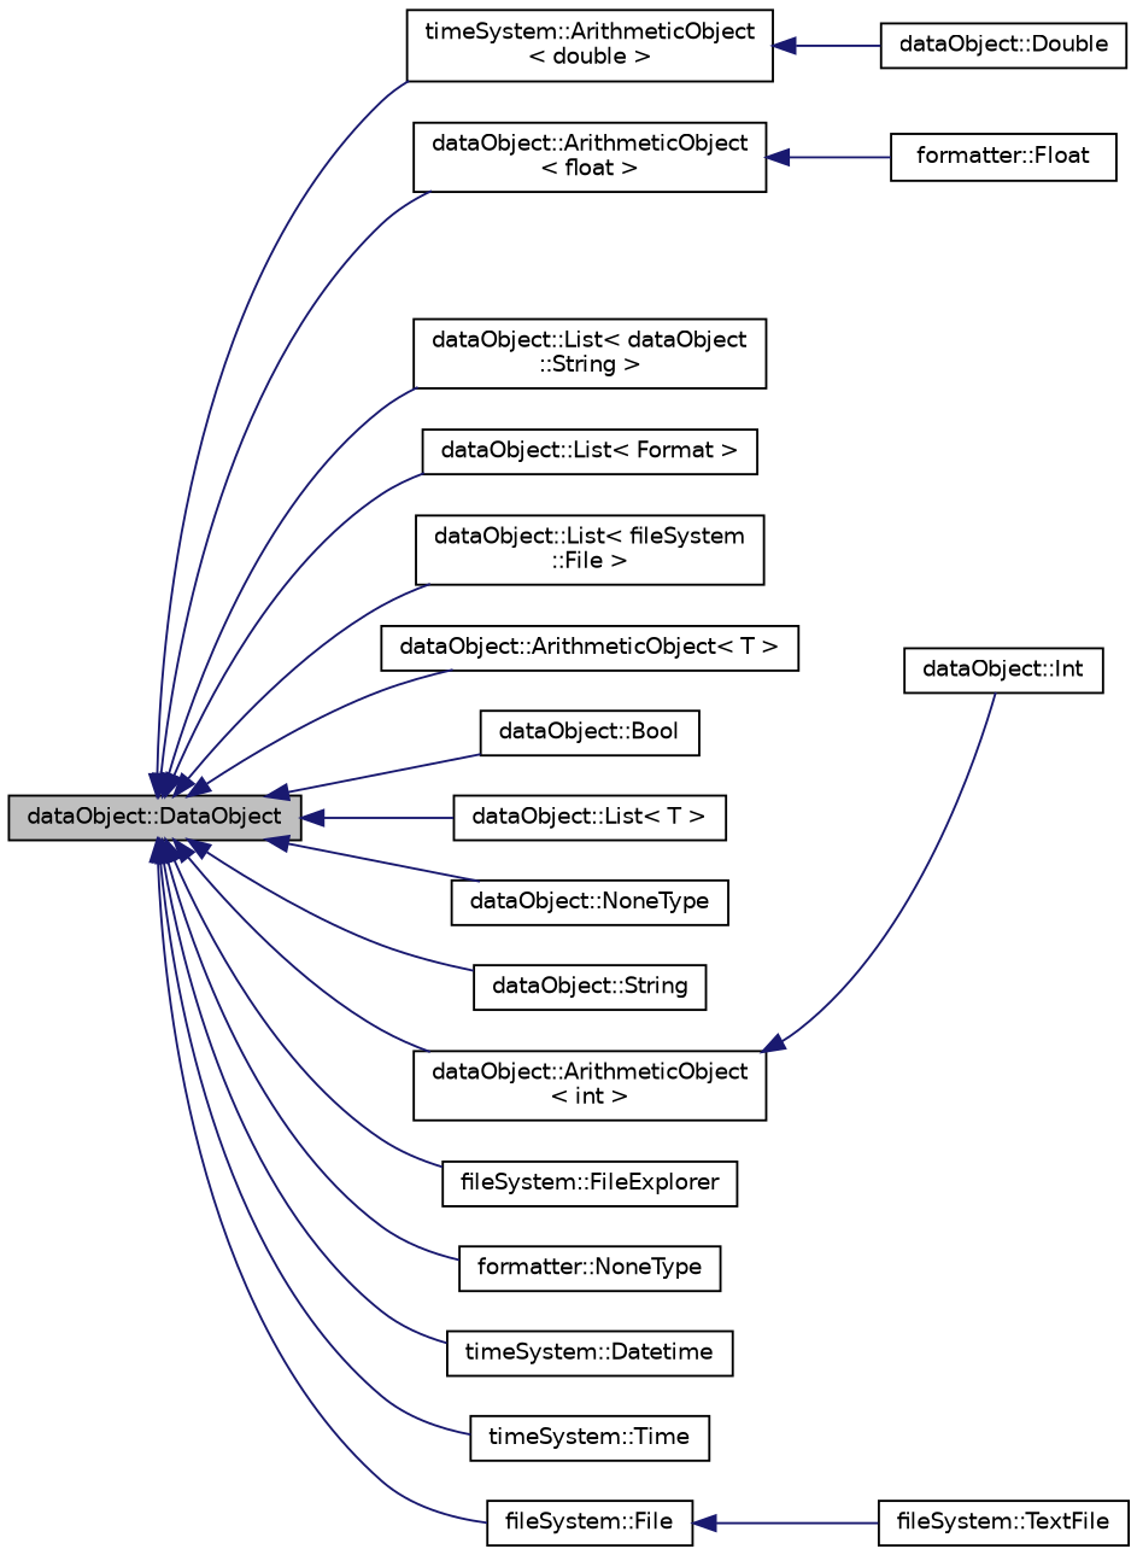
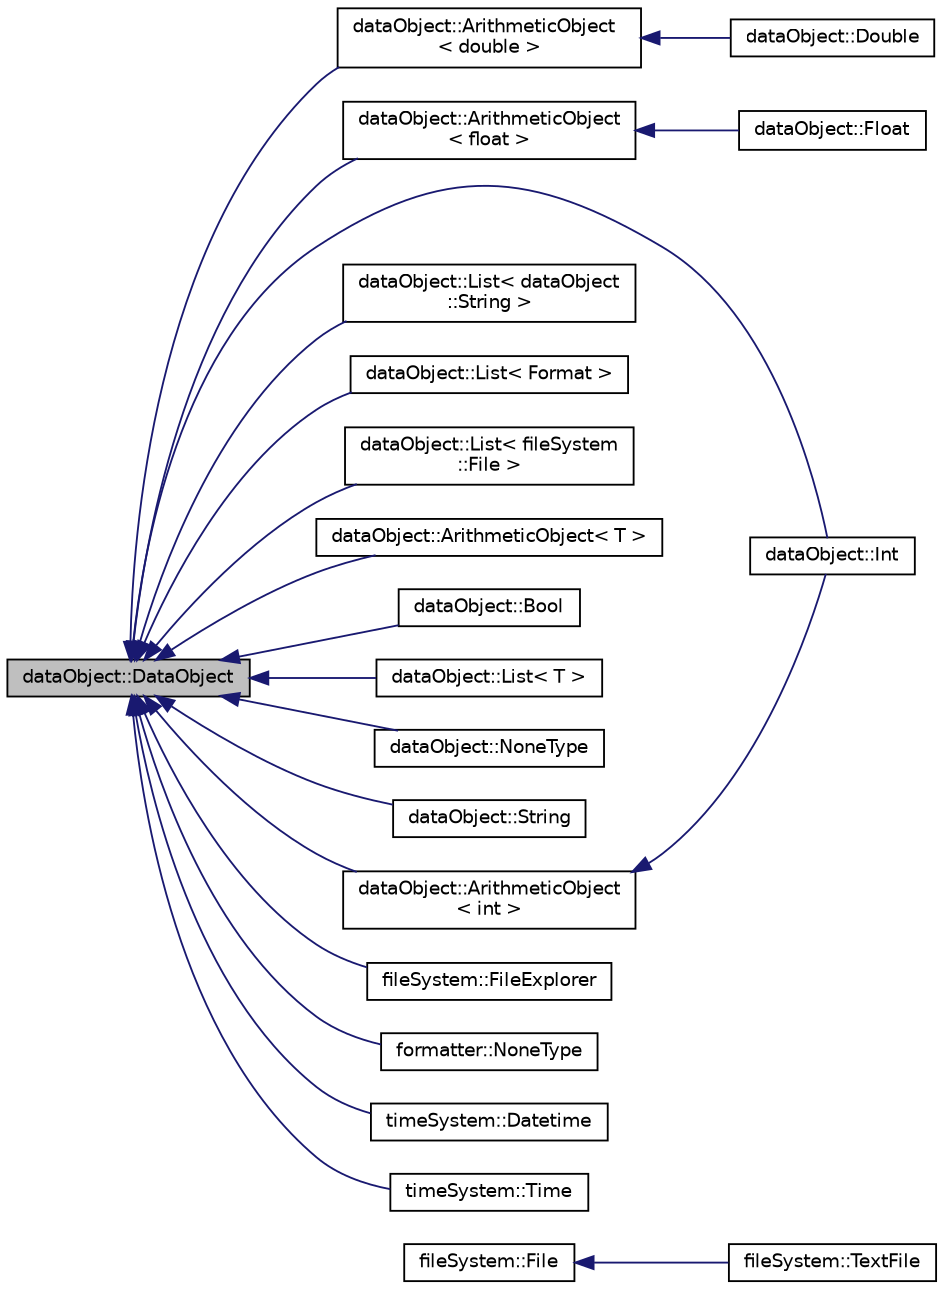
  digraph {
    rankdir=LR
    node [color=black fillcolor=white fontname=Helvetica fontsize=10 shape=record style=filled]
    edge [color=midnightblue dir=back fontname=Helvetica fontsize=10 labelfontname=Helvetica labelfontsize=10 style=solid]
    n1 [fillcolor=grey75 fontcolor=black height=0.2 label="dataObject::DataObject" width=0.4]
-   n2 [height=0.2 label="timeSystem::ArithmeticObject\l\< double \>" width=0.4]
+   n2 [height=0.2 label="dataObject::ArithmeticObject\l\< double \>" width=0.4]
    n3 [height=0.2 label="dataObject::ArithmeticObject\l\< float \>" width=0.4]
    n4 [height=0.2 label="dataObject::ArithmeticObject\l\< int \>" width=0.4]
    n5 [height=0.2 label="dataObject::List\< dataObject\l::String \>" width=0.4]
    n6 [height=0.2 label="dataObject::List\< Format \>" width=0.4]
    n7 [height=0.2 label="dataObject::List\< fileSystem\l::File \>" width=0.4]
    n8 [height=0.2 label="dataObject::ArithmeticObject\< T \>" width=0.4]
    n9 [height=0.2 label="dataObject::Bool" width=0.4]
    n10 [height=0.2 label="dataObject::List\< T \>" width=0.4]
    n11 [height=0.2 label="dataObject::NoneType" width=0.4]
    n12 [height=0.2 label="dataObject::String" width=0.4]
    n13 [height=0.2 label="fileSystem::File" width=0.4]
    n14 [height=0.2 label="fileSystem::FileExplorer" width=0.4]
    n15 [height=0.2 label="formatter::NoneType" width=0.4]
    n16 [height=0.2 label="timeSystem::Datetime" width=0.4]
    n17 [height=0.2 label="timeSystem::Time" width=0.4]
    n18 [height=0.2 label="dataObject::Double" width=0.4]
-   n19 [height=0.2 label="formatter::Float" width=0.4]
+   n19 [height=0.2 label="dataObject::Float" width=0.4]
    n20 [height=0.2 label="dataObject::Int" width=0.4]
    n21 [height=0.2 label="fileSystem::TextFile" width=0.4]
    n1 -> n2
    n1 -> n3
    n1 -> n4
    n1 -> n5
    n1 -> n6
    n1 -> n7
    n1 -> n8
    n1 -> n9
    n1 -> n10
    n1 -> n11
    n1 -> n12
-   n1 -> n13
+   n1 -> n20
    n1 -> n14
    n1 -> n15
    n1 -> n16
    n1 -> n17
    n2 -> n18
    n3 -> n19
    n4 -> n20
    n13 -> n21
  }
